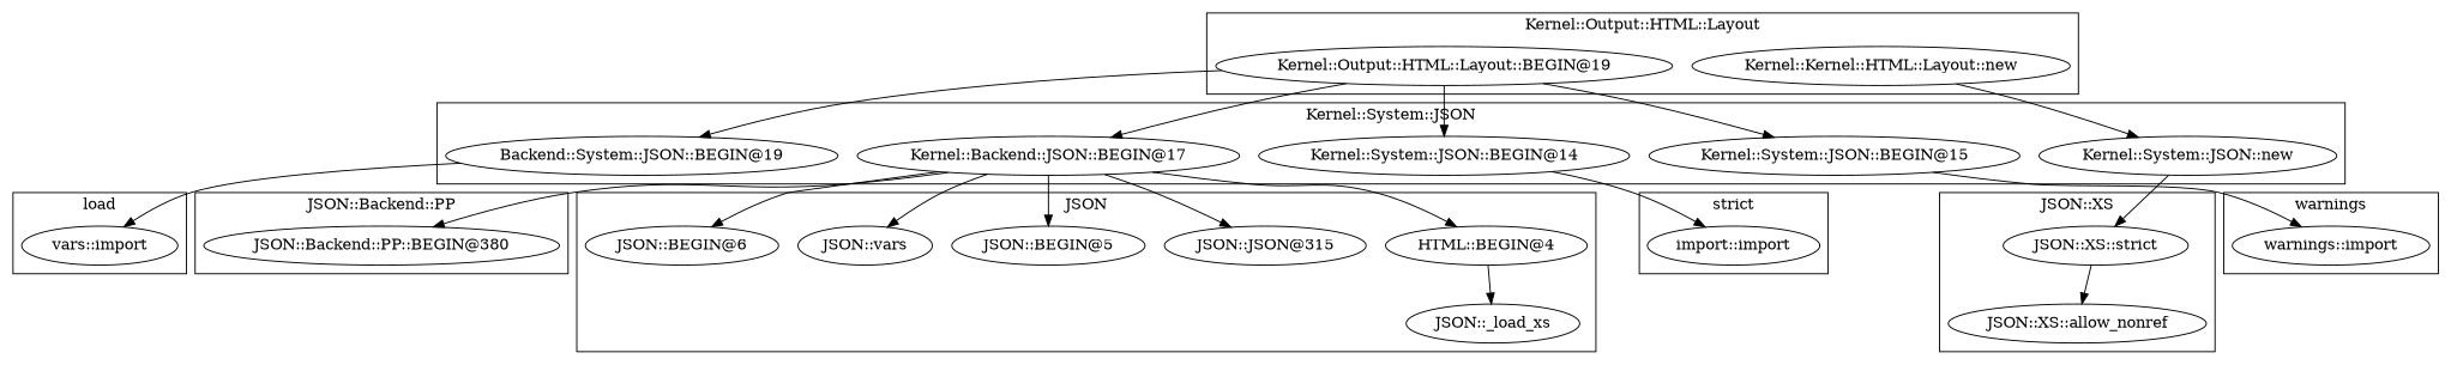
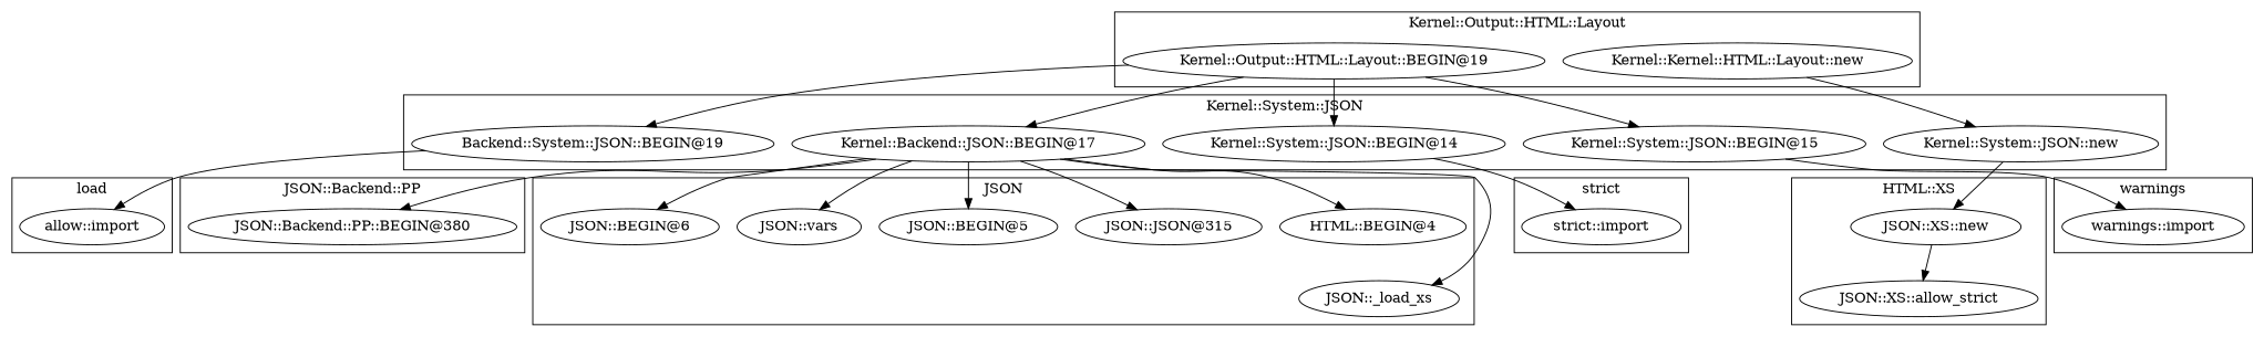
  digraph {
    n1 [label="Backend::System::JSON::BEGIN@19"]
    n2 [label="Kernel::Backend::JSON::BEGIN@17"]
    "Kernel::System::JSON::BEGIN@14"
    "Kernel::System::JSON::new"
    "Kernel::System::JSON::BEGIN@15"
-   "JSON::XS::allow_nonref"
-   "JSON::XS::new" [label="JSON::XS::strict"]
+   "JSON::XS::allow_nonref" [label="JSON::XS::allow_strict"]
+   "JSON::XS::new"
    "warnings::import"
-   "vars::import"
-   "strict::import" [label="import::import"]
+   "vars::import" [label="allow::import"]
+   "strict::import"
    n11 [label="Kernel::Kernel::HTML::Layout::new"]
    "Kernel::Output::HTML::Layout::BEGIN@19"
    "JSON::Backend::PP::BEGIN@380"
    "JSON::BEGIN@5"
    n15 [label="JSON::vars"]
    "JSON::BEGIN@6"
    "JSON::_load_xs"
    n18 [label="HTML::BEGIN@4"]
    n19 [label="JSON::JSON@315"]
    subgraph cluster_1 {
      label="Kernel::System::JSON"
      n1
      n2
      "Kernel::System::JSON::BEGIN@14"
      "Kernel::System::JSON::new"
      "Kernel::System::JSON::BEGIN@15"
    }
    subgraph cluster_2 {
-     label="JSON::XS"
+     label="HTML::XS"
      "JSON::XS::allow_nonref"
      "JSON::XS::new"
    }
    subgraph cluster_3 {
      label=warnings
      "warnings::import"
    }
    subgraph cluster_4 {
      label=load
      "vars::import"
    }
    subgraph cluster_5 {
      label="strict"
      "strict::import"
    }
    subgraph cluster_6 {
      label="Kernel::Output::HTML::Layout"
      n11
      "Kernel::Output::HTML::Layout::BEGIN@19"
    }
    subgraph cluster_7 {
      label="JSON::Backend::PP"
      "JSON::Backend::PP::BEGIN@380"
    }
    subgraph cluster_8 {
      label=JSON
      "JSON::BEGIN@5"
      n15
      "JSON::BEGIN@6"
      "JSON::_load_xs"
      n18
      n19
    }
    n1 -> "vars::import"
    n2 -> "JSON::Backend::PP::BEGIN@380"
    n2 -> "JSON::BEGIN@5"
    n2 -> n15
    n2 -> "JSON::BEGIN@6"
-   n18 -> "JSON::_load_xs"
+   n2 -> "JSON::_load_xs"
    n2 -> n18
    n2 -> n19
    "Kernel::System::JSON::BEGIN@14" -> "strict::import"
    "Kernel::System::JSON::new" -> "JSON::XS::new"
    "Kernel::System::JSON::BEGIN@15" -> "warnings::import"
    "JSON::XS::new" -> "JSON::XS::allow_nonref"
    n11 -> "Kernel::System::JSON::new"
    "Kernel::Output::HTML::Layout::BEGIN@19" -> n1
    "Kernel::Output::HTML::Layout::BEGIN@19" -> n2
    "Kernel::Output::HTML::Layout::BEGIN@19" -> "Kernel::System::JSON::BEGIN@14"
    "Kernel::Output::HTML::Layout::BEGIN@19" -> "Kernel::System::JSON::BEGIN@15"
  }
